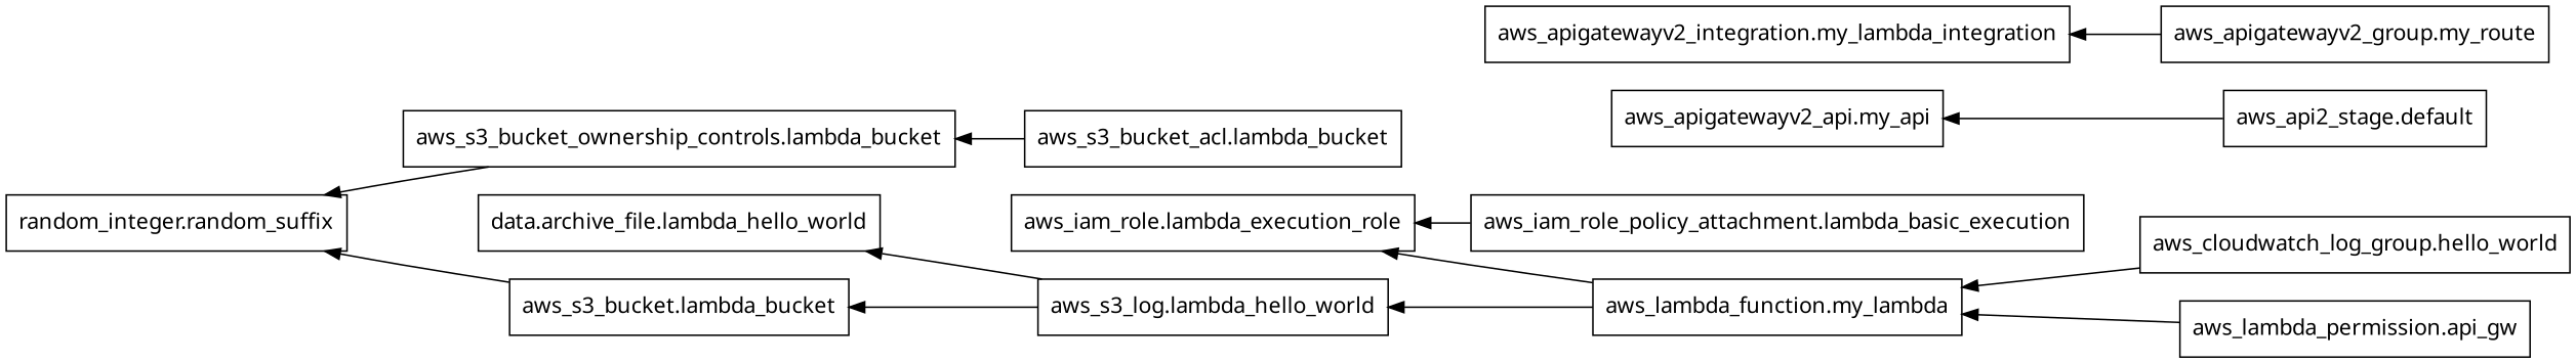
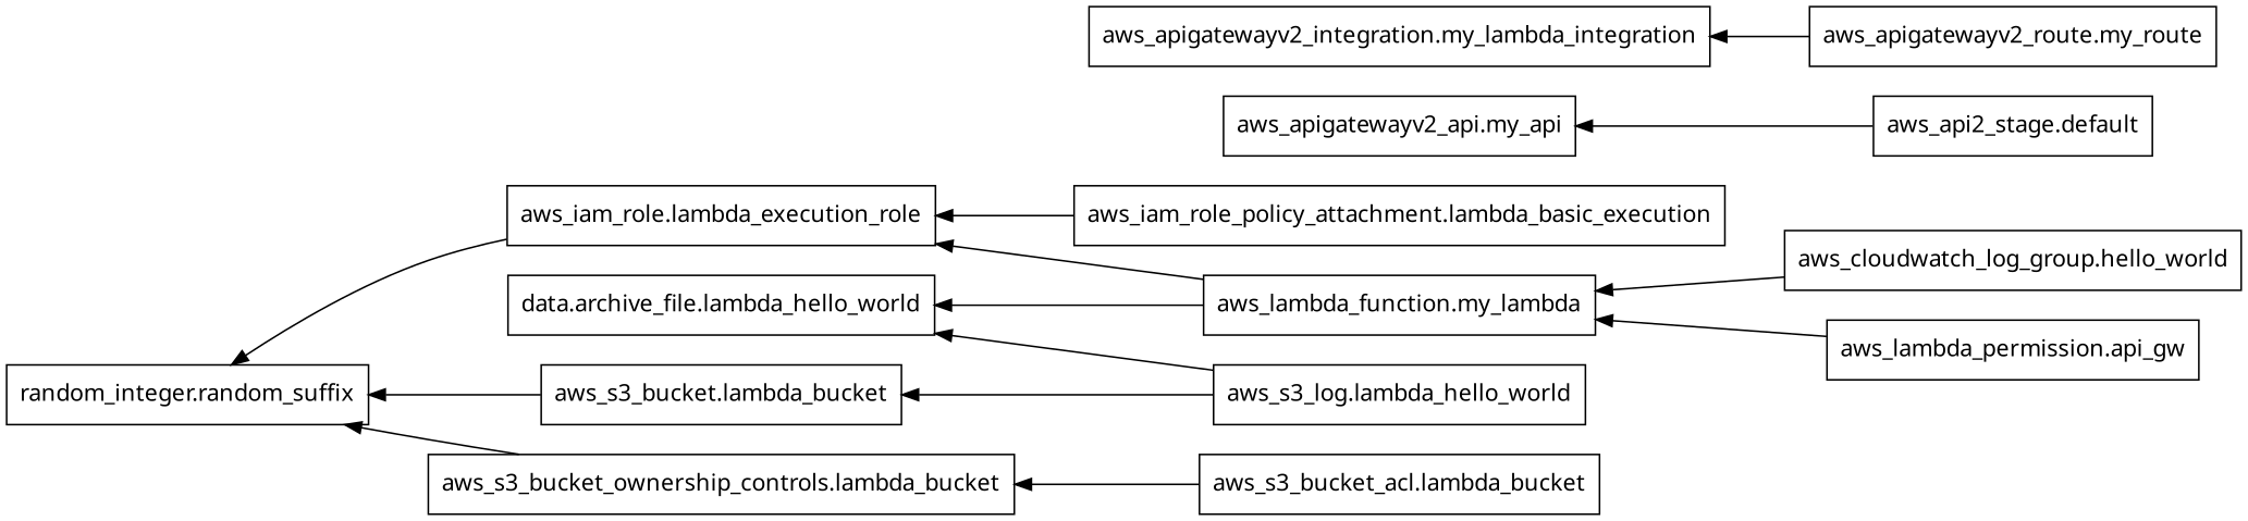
  digraph {
    rankdir=RL
    node [fontname="sans-serif" shape=rect]
    n1 [label="data.archive_file.lambda_hello_world"]
    n2 [label="aws_apigatewayv2_api.my_api"]
    n3 [label="aws_apigatewayv2_integration.my_lambda_integration"]
    n4 [label="aws_lambda_function.my_lambda"]
    n5 [label="aws_iam_role.lambda_execution_role"]
    n6 [label="aws_s3_log.lambda_hello_world"]
-   n7 [label="aws_apigatewayv2_group.my_route"]
+   n7 [label="aws_apigatewayv2_route.my_route"]
    n8 [label="aws_api2_stage.default"]
    n9 [label="aws_cloudwatch_log_group.hello_world"]
    n10 [label="random_integer.random_suffix"]
    n11 [label="aws_iam_role_policy_attachment.lambda_basic_execution"]
    n12 [label="aws_s3_bucket.lambda_bucket"]
    n13 [label="aws_lambda_permission.api_gw"]
    n14 [label="aws_s3_bucket_acl.lambda_bucket"]
    n15 [label="aws_s3_bucket_ownership_controls.lambda_bucket"]
    n4 -> n5
-   n4 -> n6
+   n4 -> n1
+   n5 -> n10
    n6 -> n1
    n6 -> n12
    n7 -> n3
    n8 -> n2
    n9 -> n4
    n11 -> n5
    n12 -> n10
    n13 -> n4
    n14 -> n15
    n15 -> n10
  }
